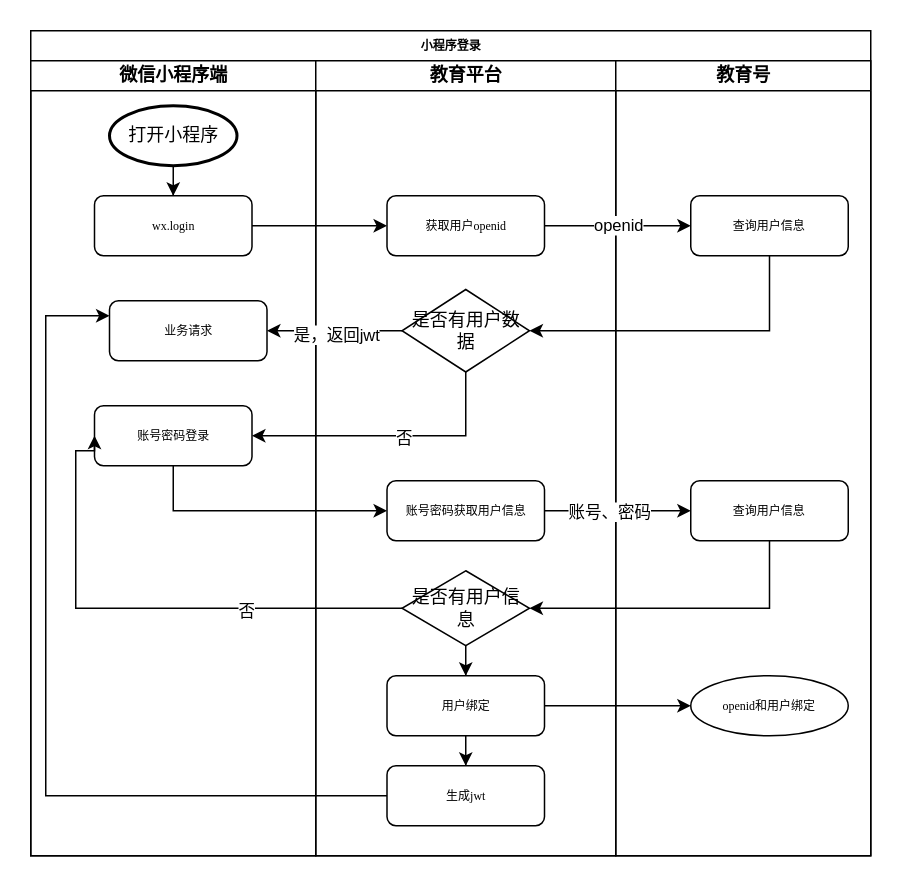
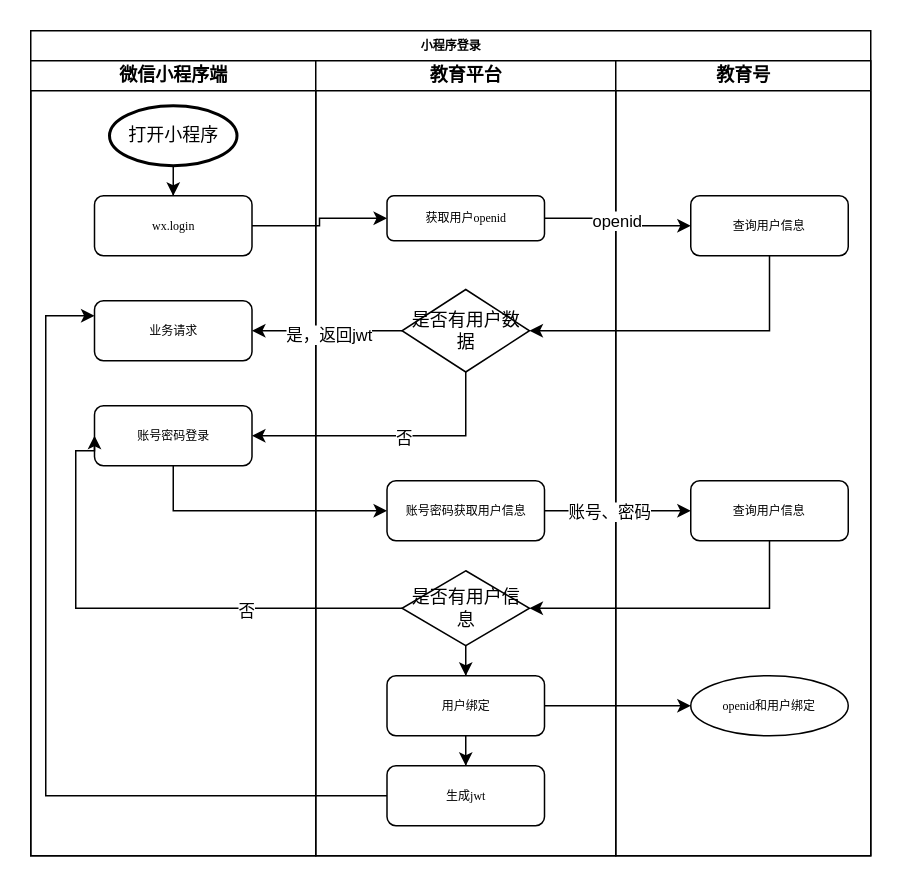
  <mxCell id="0" />
  <mxCell id="1" parent="0" />
  <mxCell id="2" value="小程序登录" style="swimlane;html=1;childLayout=stackLayout;startSize=20;rounded=0;shadow=0;labelBackgroundColor=none;strokeWidth=1;fontFamily=Verdana;fontSize=8;align=center;" parent="1" vertex="1"><mxGeometry x="20" y="20" width="560" height="550" as="geometry" /></mxCell>
  <mxCell id="3" value="微信小程序端" style="swimlane;html=1;startSize=20;" parent="2" vertex="1"><mxGeometry y="20" width="190" height="530" as="geometry" /></mxCell>
  <mxCell id="4" value="wx.login" style="rounded=1;whiteSpace=wrap;html=1;shadow=0;labelBackgroundColor=none;strokeWidth=1;fontFamily=Verdana;fontSize=8;align=center;" parent="3" vertex="1"><mxGeometry x="42.5" y="90" width="105" height="40" as="geometry" /></mxCell>
  <mxCell id="5" style="edgeStyle=orthogonalEdgeStyle;rounded=0;orthogonalLoop=1;jettySize=auto;html=1;entryX=0.5;entryY=0;entryDx=0;entryDy=0;" edge="1" parent="3" source="6" target="4"><mxGeometry relative="1" as="geometry" /></mxCell>
  <mxCell id="6" value="打开小程序" style="strokeWidth=2;html=1;shape=mxgraph.flowchart.start_1;whiteSpace=wrap;" vertex="1" parent="3"><mxGeometry x="52.5" y="30" width="85" height="40" as="geometry" /></mxCell>
- <mxCell id="7" value="业务请求" style="rounded=1;whiteSpace=wrap;html=1;shadow=0;labelBackgroundColor=none;strokeWidth=1;fontFamily=Verdana;fontSize=8;align=center;" vertex="1" parent="3"><mxGeometry x="52.5" y="160" width="105" height="40" as="geometry" /></mxCell>
+ <mxCell id="7" value="业务请求" style="rounded=1;whiteSpace=wrap;html=1;shadow=0;labelBackgroundColor=none;strokeWidth=1;fontFamily=Verdana;fontSize=8;align=center;" vertex="1" parent="3"><mxGeometry x="42.5" y="160" width="105" height="40" as="geometry" /></mxCell>
  <mxCell id="8" value="账号密码登录" style="rounded=1;whiteSpace=wrap;html=1;shadow=0;labelBackgroundColor=none;strokeWidth=1;fontFamily=Verdana;fontSize=8;align=center;" vertex="1" parent="3"><mxGeometry x="42.5" y="230" width="105" height="40" as="geometry" /></mxCell>
  <mxCell id="9" value="教育平台" style="swimlane;html=1;startSize=20;" parent="2" vertex="1"><mxGeometry x="190" y="20" width="200" height="530" as="geometry" /></mxCell>
- <mxCell id="10" value="获取用户openid" style="rounded=1;whiteSpace=wrap;html=1;shadow=0;labelBackgroundColor=none;strokeWidth=1;fontFamily=Verdana;fontSize=8;align=center;" vertex="1" parent="9"><mxGeometry x="47.5" y="90" width="105" height="40" as="geometry" /></mxCell>
+ <mxCell id="10" value="获取用户openid" style="rounded=1;whiteSpace=wrap;html=1;shadow=0;labelBackgroundColor=none;strokeWidth=1;fontFamily=Verdana;fontSize=8;align=center;" vertex="1" parent="9"><mxGeometry x="47.5" y="90" width="105" height="30" as="geometry" /></mxCell>
  <mxCell id="11" value="是否有用户数据" style="strokeWidth=1;html=1;shape=mxgraph.flowchart.decision;whiteSpace=wrap;" vertex="1" parent="9"><mxGeometry x="57.5" y="152.5" width="85" height="55" as="geometry" /></mxCell>
  <mxCell id="12" value="账号密码获取用户信息" style="rounded=1;whiteSpace=wrap;html=1;shadow=0;labelBackgroundColor=none;strokeWidth=1;fontFamily=Verdana;fontSize=8;align=center;" vertex="1" parent="9"><mxGeometry x="47.5" y="280" width="105" height="40" as="geometry" /></mxCell>
  <mxCell id="13" style="edgeStyle=orthogonalEdgeStyle;rounded=0;orthogonalLoop=1;jettySize=auto;html=1;entryX=0.5;entryY=0;entryDx=0;entryDy=0;" edge="1" parent="9" source="14" target="16"><mxGeometry relative="1" as="geometry" /></mxCell>
  <mxCell id="14" value="是否有用户信息" style="strokeWidth=1;html=1;shape=mxgraph.flowchart.decision;whiteSpace=wrap;" vertex="1" parent="9"><mxGeometry x="57.5" y="340" width="85" height="50" as="geometry" /></mxCell>
  <mxCell id="15" style="edgeStyle=orthogonalEdgeStyle;rounded=0;orthogonalLoop=1;jettySize=auto;html=1;entryX=0.5;entryY=0;entryDx=0;entryDy=0;" edge="1" parent="9" source="16" target="17"><mxGeometry relative="1" as="geometry" /></mxCell>
  <mxCell id="16" value="用户绑定" style="rounded=1;whiteSpace=wrap;html=1;shadow=0;labelBackgroundColor=none;strokeWidth=1;fontFamily=Verdana;fontSize=8;align=center;" vertex="1" parent="9"><mxGeometry x="47.5" y="410" width="105" height="40" as="geometry" /></mxCell>
  <mxCell id="17" value="生成jwt" style="rounded=1;whiteSpace=wrap;html=1;shadow=0;labelBackgroundColor=none;strokeWidth=1;fontFamily=Verdana;fontSize=8;align=center;" vertex="1" parent="9"><mxGeometry x="47.5" y="470" width="105" height="40" as="geometry" /></mxCell>
  <mxCell id="18" value="教育号" style="swimlane;html=1;startSize=20;" parent="2" vertex="1"><mxGeometry x="390" y="20" width="170" height="530" as="geometry" /></mxCell>
  <mxCell id="19" value="查询用户信息" style="rounded=1;whiteSpace=wrap;html=1;shadow=0;labelBackgroundColor=none;strokeWidth=1;fontFamily=Verdana;fontSize=8;align=center;" vertex="1" parent="18"><mxGeometry x="50" y="90" width="105" height="40" as="geometry" /></mxCell>
  <mxCell id="20" value="查询用户信息" style="rounded=1;whiteSpace=wrap;html=1;shadow=0;labelBackgroundColor=none;strokeWidth=1;fontFamily=Verdana;fontSize=8;align=center;" vertex="1" parent="18"><mxGeometry x="50" y="280" width="105" height="40" as="geometry" /></mxCell>
  <mxCell id="21" value="openid和用户绑定" style="ellipse;whiteSpace=wrap;html=1;shadow=0;labelBackgroundColor=none;strokeWidth=1;fontFamily=Verdana;fontSize=8;align=center;" vertex="1" parent="18"><mxGeometry x="50" y="410" width="105" height="40" as="geometry" /></mxCell>
  <mxCell id="22" style="edgeStyle=orthogonalEdgeStyle;rounded=0;orthogonalLoop=1;jettySize=auto;html=1;entryX=0;entryY=0.5;entryDx=0;entryDy=0;" edge="1" parent="2" source="4" target="10"><mxGeometry relative="1" as="geometry" /></mxCell>
  <mxCell id="23" value="openid" style="edgeStyle=orthogonalEdgeStyle;rounded=0;orthogonalLoop=1;jettySize=auto;html=1;entryX=0;entryY=0.5;entryDx=0;entryDy=0;" edge="1" parent="2" source="10" target="19"><mxGeometry relative="1" as="geometry" /></mxCell>
  <mxCell id="24" style="edgeStyle=orthogonalEdgeStyle;rounded=0;orthogonalLoop=1;jettySize=auto;html=1;entryX=1;entryY=0.5;entryDx=0;entryDy=0;entryPerimeter=0;exitX=0.5;exitY=1;exitDx=0;exitDy=0;" edge="1" parent="2" source="19" target="11"><mxGeometry relative="1" as="geometry" /></mxCell>
  <mxCell id="25" style="edgeStyle=orthogonalEdgeStyle;rounded=0;orthogonalLoop=1;jettySize=auto;html=1;" edge="1" parent="2" source="11" target="7"><mxGeometry relative="1" as="geometry" /></mxCell>
  <mxCell id="26" value="是，返回jwt" style="edgeLabel;html=1;align=center;verticalAlign=middle;resizable=0;points=[];" vertex="1" connectable="0" parent="25"><mxGeometry x="-0.015" y="2" relative="1" as="geometry"><mxPoint as="offset" /></mxGeometry></mxCell>
  <mxCell id="27" style="edgeStyle=orthogonalEdgeStyle;rounded=0;orthogonalLoop=1;jettySize=auto;html=1;entryX=1;entryY=0.5;entryDx=0;entryDy=0;exitX=0.5;exitY=1;exitDx=0;exitDy=0;exitPerimeter=0;" edge="1" parent="2" source="11" target="8"><mxGeometry relative="1" as="geometry" /></mxCell>
  <mxCell id="28" value="否" style="edgeLabel;html=1;align=center;verticalAlign=middle;resizable=0;points=[];" vertex="1" connectable="0" parent="27"><mxGeometry x="-0.09" y="1" relative="1" as="geometry"><mxPoint as="offset" /></mxGeometry></mxCell>
  <mxCell id="29" style="edgeStyle=orthogonalEdgeStyle;rounded=0;orthogonalLoop=1;jettySize=auto;html=1;entryX=0;entryY=0.5;entryDx=0;entryDy=0;exitX=0.5;exitY=1;exitDx=0;exitDy=0;" edge="1" parent="2" source="8" target="12"><mxGeometry relative="1" as="geometry" /></mxCell>
  <mxCell id="30" style="edgeStyle=orthogonalEdgeStyle;rounded=0;orthogonalLoop=1;jettySize=auto;html=1;entryX=0;entryY=0.5;entryDx=0;entryDy=0;" edge="1" parent="2" source="12" target="20"><mxGeometry relative="1" as="geometry" /></mxCell>
  <mxCell id="31" value="账号、密码" style="edgeLabel;html=1;align=center;verticalAlign=middle;resizable=0;points=[];" vertex="1" connectable="0" parent="30"><mxGeometry x="-0.412" relative="1" as="geometry"><mxPoint x="14" as="offset" /></mxGeometry></mxCell>
  <mxCell id="32" style="edgeStyle=orthogonalEdgeStyle;rounded=0;orthogonalLoop=1;jettySize=auto;html=1;entryX=1;entryY=0.5;entryDx=0;entryDy=0;entryPerimeter=0;exitX=0.5;exitY=1;exitDx=0;exitDy=0;" edge="1" parent="2" source="20" target="14"><mxGeometry relative="1" as="geometry" /></mxCell>
  <mxCell id="33" style="edgeStyle=orthogonalEdgeStyle;rounded=0;orthogonalLoop=1;jettySize=auto;html=1;entryX=0;entryY=0.5;entryDx=0;entryDy=0;exitX=0;exitY=0.5;exitDx=0;exitDy=0;exitPerimeter=0;" edge="1" parent="2" source="14" target="8"><mxGeometry relative="1" as="geometry"><Array as="points"><mxPoint x="30" y="385" /><mxPoint x="30" y="280" /><mxPoint x="43" y="280" /></Array></mxGeometry></mxCell>
  <mxCell id="34" value="否" style="edgeLabel;html=1;align=center;verticalAlign=middle;resizable=0;points=[];" vertex="1" connectable="0" parent="33"><mxGeometry x="-0.396" y="1" relative="1" as="geometry"><mxPoint as="offset" /></mxGeometry></mxCell>
  <mxCell id="35" style="edgeStyle=orthogonalEdgeStyle;rounded=0;orthogonalLoop=1;jettySize=auto;html=1;" edge="1" parent="2" source="16" target="21"><mxGeometry relative="1" as="geometry" /></mxCell>
  <mxCell id="36" style="edgeStyle=orthogonalEdgeStyle;rounded=0;orthogonalLoop=1;jettySize=auto;html=1;entryX=0;entryY=0.25;entryDx=0;entryDy=0;exitX=0;exitY=0.5;exitDx=0;exitDy=0;" edge="1" parent="2" source="17" target="7"><mxGeometry relative="1" as="geometry"><Array as="points"><mxPoint x="10" y="510" /><mxPoint x="10" y="190" /></Array></mxGeometry></mxCell>
